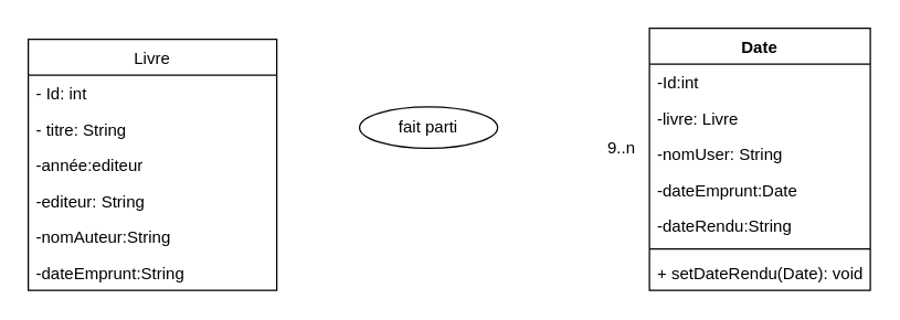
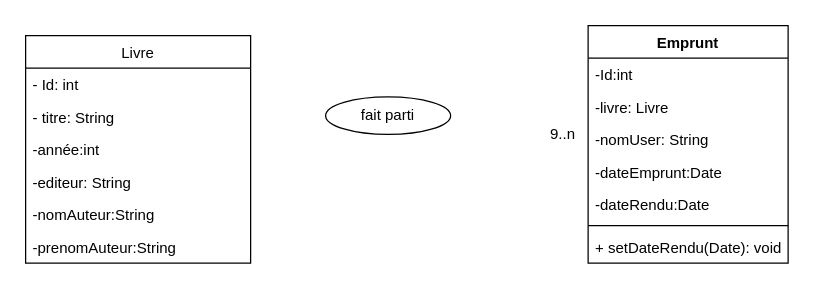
  <mxCell id="0" />
  <mxCell id="1" parent="0" />
  <mxCell id="2" value="Livre" style="swimlane;fontStyle=0;childLayout=stackLayout;horizontal=1;startSize=26;fillColor=none;horizontalStack=0;resizeParent=1;resizeParentMax=0;resizeLast=0;collapsible=1;marginBottom=0;" vertex="1" parent="1"><mxGeometry x="20" y="28" width="180" height="182" as="geometry"><mxRectangle x="50" y="70" width="90" height="26" as="alternateBounds" /></mxGeometry></mxCell>
  <mxCell id="3" value="- Id: int" style="text;strokeColor=none;fillColor=none;align=left;verticalAlign=top;spacingLeft=4;spacingRight=4;overflow=hidden;rotatable=0;points=[[0,0.5],[1,0.5]];portConstraint=eastwest;" vertex="1" parent="2"><mxGeometry y="26" width="180" height="26" as="geometry" /></mxCell>
  <mxCell id="4" value="- titre: String" style="text;strokeColor=none;fillColor=none;align=left;verticalAlign=top;spacingLeft=4;spacingRight=4;overflow=hidden;rotatable=0;points=[[0,0.5],[1,0.5]];portConstraint=eastwest;" vertex="1" parent="2"><mxGeometry y="52" width="180" height="26" as="geometry" /></mxCell>
- <mxCell id="5" value="-année:editeur" style="text;strokeColor=none;fillColor=none;align=left;verticalAlign=top;spacingLeft=4;spacingRight=4;overflow=hidden;rotatable=0;points=[[0,0.5],[1,0.5]];portConstraint=eastwest;" vertex="1" parent="2"><mxGeometry y="78" width="180" height="26" as="geometry" /></mxCell>
+ <mxCell id="5" value="-année:int" style="text;strokeColor=none;fillColor=none;align=left;verticalAlign=top;spacingLeft=4;spacingRight=4;overflow=hidden;rotatable=0;points=[[0,0.5],[1,0.5]];portConstraint=eastwest;" vertex="1" parent="2"><mxGeometry y="78" width="180" height="26" as="geometry" /></mxCell>
  <mxCell id="6" value="-editeur: String" style="text;strokeColor=none;fillColor=none;align=left;verticalAlign=top;spacingLeft=4;spacingRight=4;overflow=hidden;rotatable=0;points=[[0,0.5],[1,0.5]];portConstraint=eastwest;" vertex="1" parent="2"><mxGeometry y="104" width="180" height="26" as="geometry" /></mxCell>
  <mxCell id="7" value="-nomAuteur:String" style="text;strokeColor=none;fillColor=none;align=left;verticalAlign=top;spacingLeft=4;spacingRight=4;overflow=hidden;rotatable=0;points=[[0,0.5],[1,0.5]];portConstraint=eastwest;" vertex="1" parent="2"><mxGeometry y="130" width="180" height="26" as="geometry" /></mxCell>
- <mxCell id="8" value="-dateEmprunt:String" style="text;strokeColor=none;fillColor=none;align=left;verticalAlign=top;spacingLeft=4;spacingRight=4;overflow=hidden;rotatable=0;points=[[0,0.5],[1,0.5]];portConstraint=eastwest;" vertex="1" parent="2"><mxGeometry y="156" width="180" height="26" as="geometry" /></mxCell>
- <mxCell id="9" value="Date" style="swimlane;fontStyle=1;align=center;verticalAlign=top;childLayout=stackLayout;horizontal=1;startSize=26;horizontalStack=0;resizeParent=1;resizeParentMax=0;resizeLast=0;collapsible=1;marginBottom=0;" vertex="1" parent="1"><mxGeometry x="470" y="20" width="160" height="190" as="geometry" /></mxCell>
+ <mxCell id="8" value="-prenomAuteur:String" style="text;strokeColor=none;fillColor=none;align=left;verticalAlign=top;spacingLeft=4;spacingRight=4;overflow=hidden;rotatable=0;points=[[0,0.5],[1,0.5]];portConstraint=eastwest;" vertex="1" parent="2"><mxGeometry y="156" width="180" height="26" as="geometry" /></mxCell>
+ <mxCell id="9" value="Emprunt" style="swimlane;fontStyle=1;align=center;verticalAlign=top;childLayout=stackLayout;horizontal=1;startSize=26;horizontalStack=0;resizeParent=1;resizeParentMax=0;resizeLast=0;collapsible=1;marginBottom=0;" vertex="1" parent="1"><mxGeometry x="470" y="20" width="160" height="190" as="geometry" /></mxCell>
  <mxCell id="10" value="-Id:int" style="text;strokeColor=none;fillColor=none;align=left;verticalAlign=top;spacingLeft=4;spacingRight=4;overflow=hidden;rotatable=0;points=[[0,0.5],[1,0.5]];portConstraint=eastwest;" vertex="1" parent="9"><mxGeometry y="26" width="160" height="26" as="geometry" /></mxCell>
  <mxCell id="11" value="-livre: Livre" style="text;strokeColor=none;fillColor=none;align=left;verticalAlign=top;spacingLeft=4;spacingRight=4;overflow=hidden;rotatable=0;points=[[0,0.5],[1,0.5]];portConstraint=eastwest;" vertex="1" parent="9"><mxGeometry y="52" width="160" height="26" as="geometry" /></mxCell>
  <mxCell id="12" value="-nomUser: String" style="text;strokeColor=none;fillColor=none;align=left;verticalAlign=top;spacingLeft=4;spacingRight=4;overflow=hidden;rotatable=0;points=[[0,0.5],[1,0.5]];portConstraint=eastwest;" vertex="1" parent="9"><mxGeometry y="78" width="160" height="26" as="geometry" /></mxCell>
  <mxCell id="13" value="-dateEmprunt:Date" style="text;strokeColor=none;fillColor=none;align=left;verticalAlign=top;spacingLeft=4;spacingRight=4;overflow=hidden;rotatable=0;points=[[0,0.5],[1,0.5]];portConstraint=eastwest;" vertex="1" parent="9"><mxGeometry y="104" width="160" height="26" as="geometry" /></mxCell>
- <mxCell id="14" value="-dateRendu:String" style="text;strokeColor=none;fillColor=none;align=left;verticalAlign=top;spacingLeft=4;spacingRight=4;overflow=hidden;rotatable=0;points=[[0,0.5],[1,0.5]];portConstraint=eastwest;" vertex="1" parent="9"><mxGeometry y="130" width="160" height="26" as="geometry" /></mxCell>
+ <mxCell id="14" value="-dateRendu:Date" style="text;strokeColor=none;fillColor=none;align=left;verticalAlign=top;spacingLeft=4;spacingRight=4;overflow=hidden;rotatable=0;points=[[0,0.5],[1,0.5]];portConstraint=eastwest;" vertex="1" parent="9"><mxGeometry y="130" width="160" height="26" as="geometry" /></mxCell>
  <mxCell id="15" value="" style="line;strokeWidth=1;fillColor=none;align=left;verticalAlign=middle;spacingTop=-1;spacingLeft=3;spacingRight=3;rotatable=0;labelPosition=right;points=[];portConstraint=eastwest;" vertex="1" parent="9"><mxGeometry y="156" width="160" height="8" as="geometry" /></mxCell>
  <mxCell id="16" value="+ setDateRendu(Date): void" style="text;strokeColor=none;fillColor=none;align=left;verticalAlign=top;spacingLeft=4;spacingRight=4;overflow=hidden;rotatable=0;points=[[0,0.5],[1,0.5]];portConstraint=eastwest;" vertex="1" parent="9"><mxGeometry y="164" width="160" height="26" as="geometry" /></mxCell>
  <mxCell id="17" value="fait parti" style="ellipse;whiteSpace=wrap;html=1;align=center;" vertex="1" parent="1"><mxGeometry x="260" y="77" width="100" height="30" as="geometry" /></mxCell>
  <mxCell id="18" value="9..n" style="text;html=1;strokeColor=none;fillColor=none;align=center;verticalAlign=middle;whiteSpace=wrap;rounded=0;" vertex="1" parent="1"><mxGeometry x="430" y="97" width="40" height="20" as="geometry" /></mxCell>
